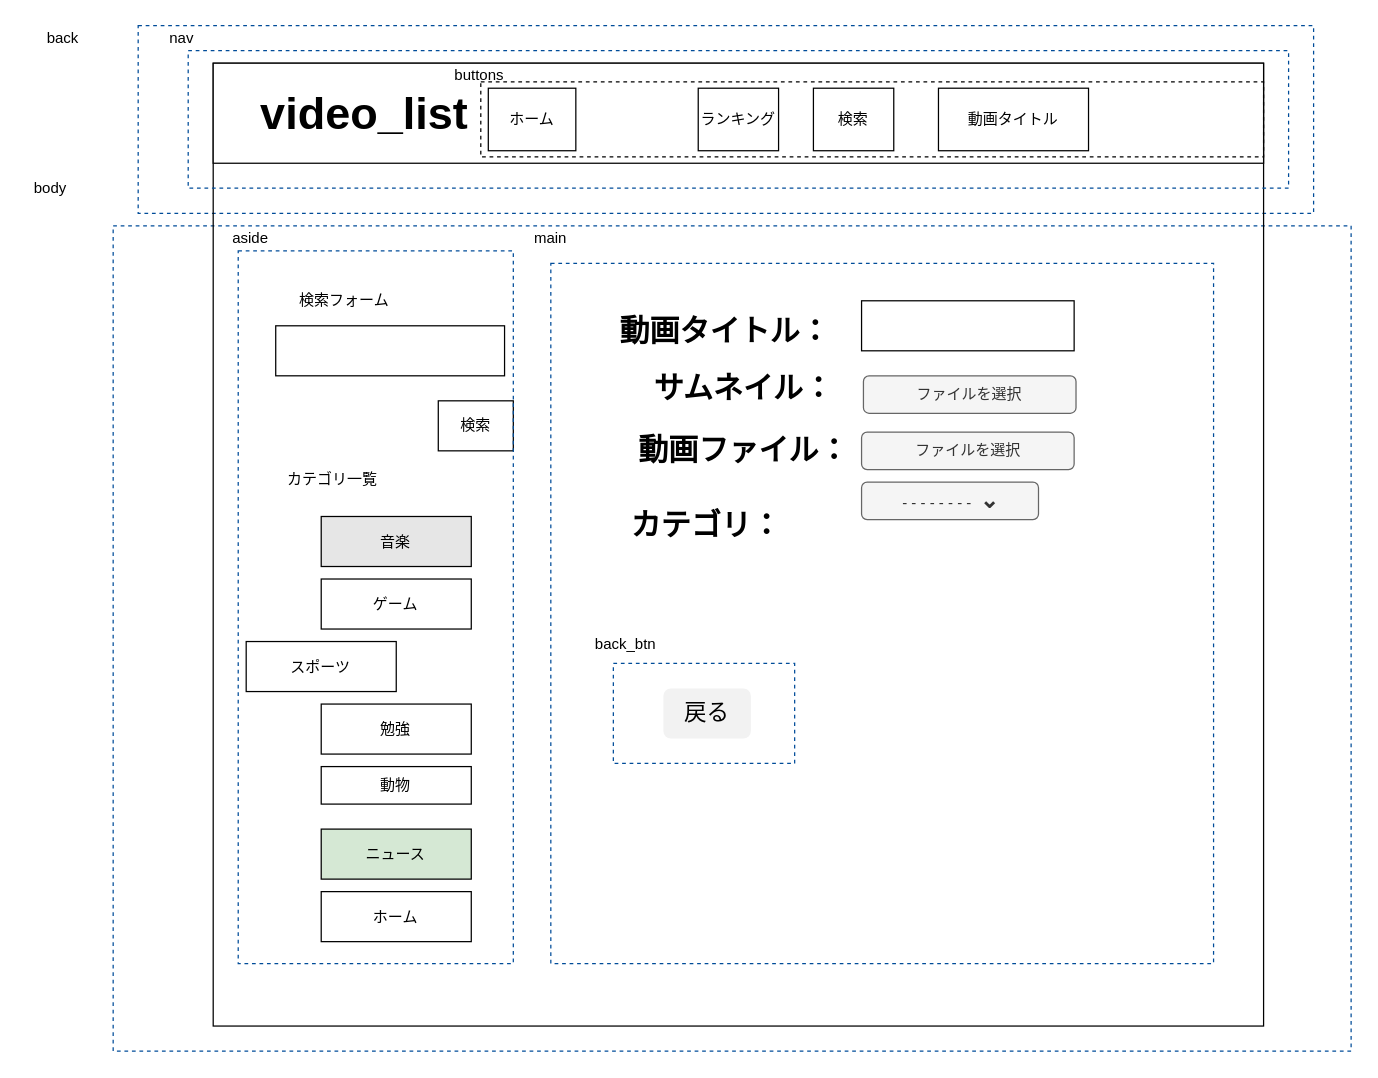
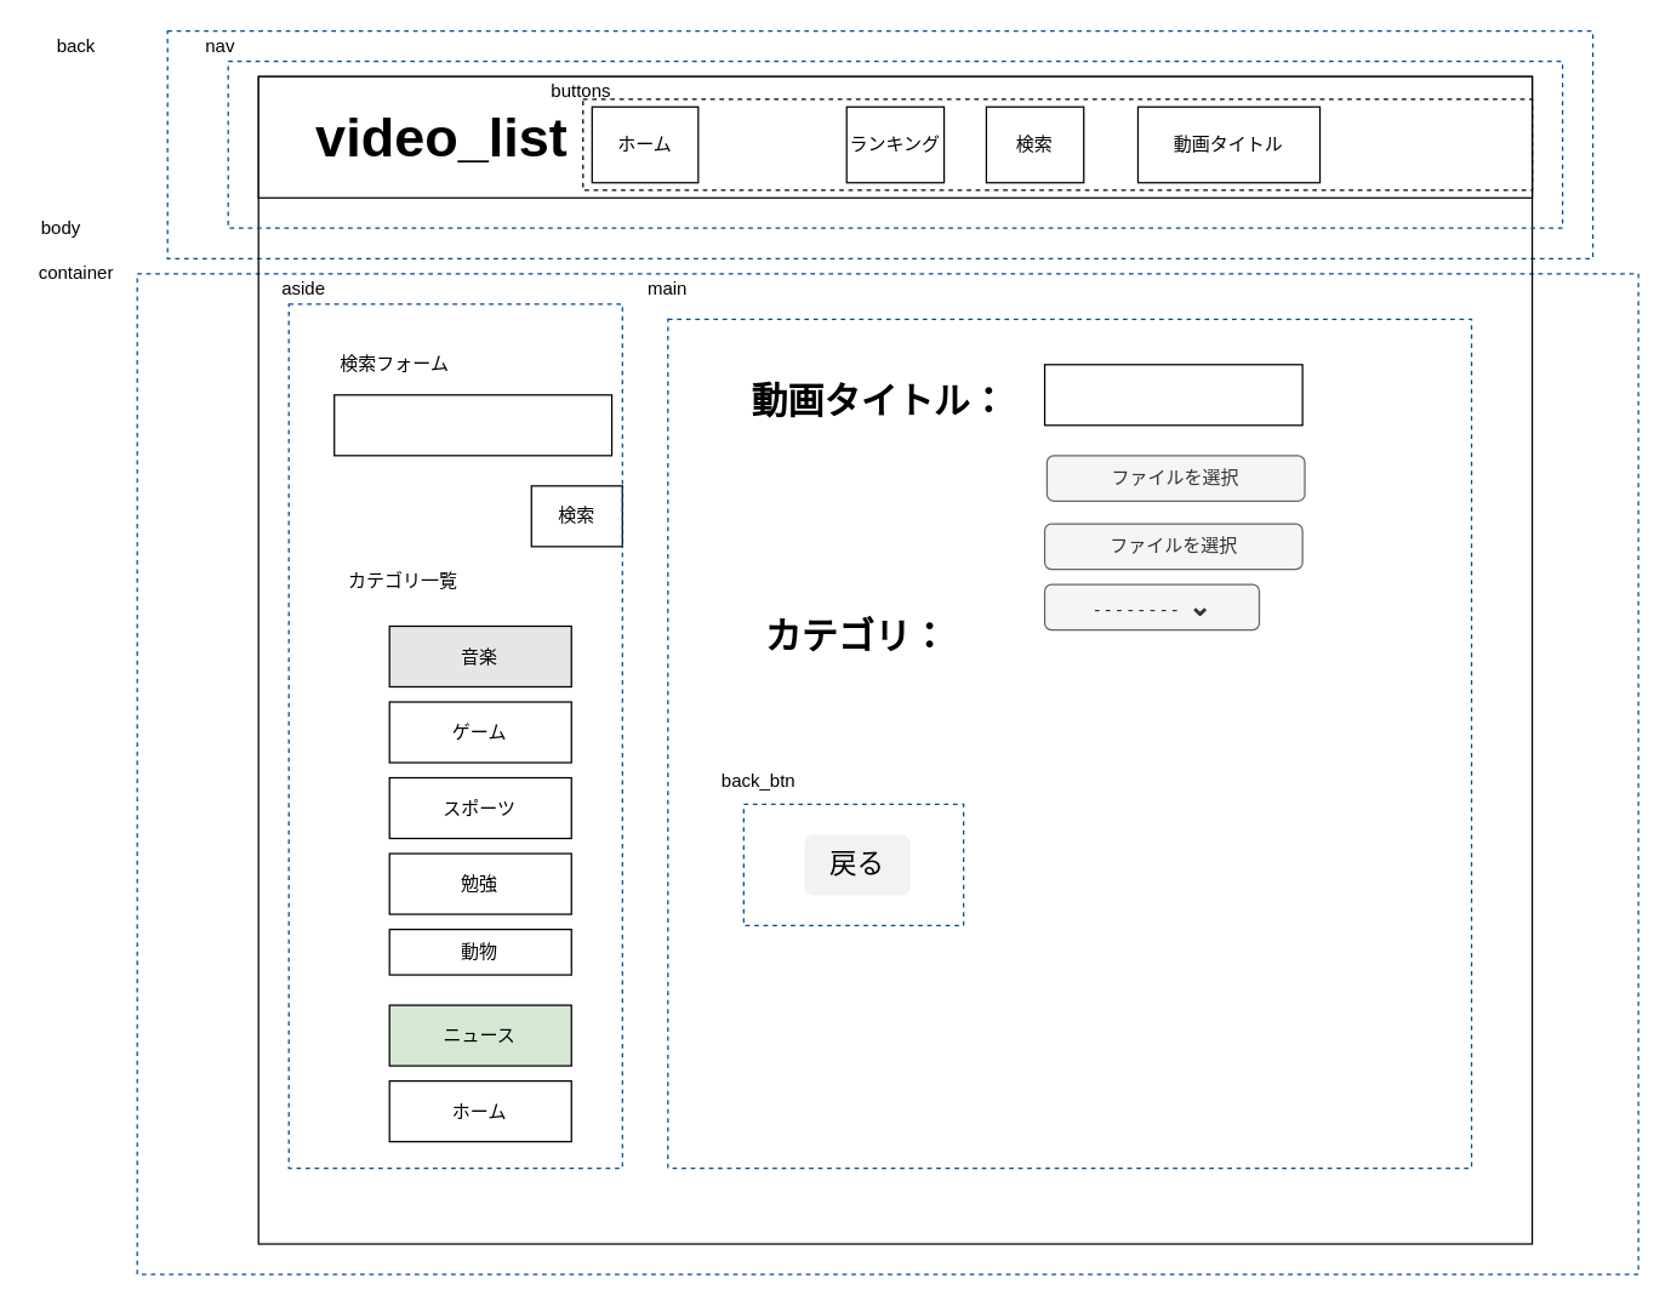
  <mxCell id="0" />
  <mxCell id="1" parent="0" />
  <mxCell id="2" value="" style="rounded=0;whiteSpace=wrap;html=1;fillColor=none;dashed=1;strokeColor=#004C99;" parent="1" vertex="1"><mxGeometry x="110" y="20" width="940" height="150" as="geometry" /></mxCell>
  <mxCell id="3" value="" style="rounded=0;whiteSpace=wrap;html=1;dashed=1;strokeColor=#004C99;fillColor=none;" parent="1" vertex="1"><mxGeometry x="90" y="180" width="990" height="660" as="geometry" /></mxCell>
  <mxCell id="4" value="" style="rounded=0;whiteSpace=wrap;html=1;fillColor=none;" parent="1" vertex="1"><mxGeometry x="170" y="50" width="840" height="770" as="geometry" /></mxCell>
  <mxCell id="5" value="&lt;font style=&quot;font-size: 36px&quot;&gt;&lt;b&gt;　video_list&lt;/b&gt;&lt;/font&gt;" style="rounded=0;whiteSpace=wrap;html=1;align=left;" parent="1" vertex="1"><mxGeometry x="170" y="50" width="840" height="80" as="geometry" /></mxCell>
  <mxCell id="6" value="動画タイトル" style="rounded=0;whiteSpace=wrap;html=1;" parent="1" vertex="1"><mxGeometry x="750" y="70" width="120" height="50" as="geometry" /></mxCell>
  <mxCell id="7" value="" style="rounded=0;whiteSpace=wrap;html=1;" parent="1" vertex="1"><mxGeometry x="220" y="260" width="183" height="40" as="geometry" /></mxCell>
- <mxCell id="8" value="検索フォーム" style="text;html=1;strokeColor=none;fillColor=none;align=center;verticalAlign=middle;whiteSpace=wrap;rounded=0;" parent="1" vertex="1"><mxGeometry x="235" y="230" width="80" height="20" as="geometry" /></mxCell>
+ <mxCell id="8" value="検索フォーム" style="text;html=1;strokeColor=none;fillColor=none;align=center;verticalAlign=middle;whiteSpace=wrap;rounded=0;" parent="1" vertex="1"><mxGeometry x="220" y="230" width="80" height="20" as="geometry" /></mxCell>
  <mxCell id="9" value="検索" style="rounded=0;whiteSpace=wrap;html=1;" parent="1" vertex="1"><mxGeometry x="350" y="320" width="60" height="40" as="geometry" /></mxCell>
  <mxCell id="10" value="" style="rounded=0;whiteSpace=wrap;html=1;fillColor=none;dashed=1;strokeColor=#004C99;" parent="1" vertex="1"><mxGeometry x="190" y="200" width="220" height="570" as="geometry" /></mxCell>
  <mxCell id="11" value="main" style="text;html=1;strokeColor=none;fillColor=none;align=center;verticalAlign=middle;whiteSpace=wrap;rounded=0;dashed=1;" parent="1" vertex="1"><mxGeometry x="420" y="180" width="40" height="20" as="geometry" /></mxCell>
  <mxCell id="12" value="aside" style="text;html=1;strokeColor=none;fillColor=none;align=center;verticalAlign=middle;whiteSpace=wrap;rounded=0;dashed=1;" parent="1" vertex="1"><mxGeometry x="180" y="180" width="40" height="20" as="geometry" /></mxCell>
  <mxCell id="13" value="back" style="text;html=1;strokeColor=none;fillColor=none;align=center;verticalAlign=middle;whiteSpace=wrap;rounded=0;dashed=1;" parent="1" vertex="1"><mxGeometry x="30" y="20" width="40" height="20" as="geometry" /></mxCell>
  <mxCell id="14" value="body" style="text;html=1;strokeColor=none;fillColor=none;align=center;verticalAlign=middle;whiteSpace=wrap;rounded=0;dashed=1;" parent="1" vertex="1"><mxGeometry x="20" y="140" width="40" height="20" as="geometry" /></mxCell>
  <mxCell id="15" value="ホーム" style="rounded=0;whiteSpace=wrap;html=1;" parent="1" vertex="1"><mxGeometry x="390" y="70" width="70" height="50" as="geometry" /></mxCell>
  <mxCell id="16" value="ランキング" style="rounded=0;whiteSpace=wrap;html=1;" parent="1" vertex="1"><mxGeometry x="557.88" y="70" width="64.25" height="50" as="geometry" /></mxCell>
  <mxCell id="17" value="検索" style="rounded=0;whiteSpace=wrap;html=1;" parent="1" vertex="1"><mxGeometry x="650" y="70" width="64.25" height="50" as="geometry" /></mxCell>
  <mxCell id="18" value="" style="rounded=0;whiteSpace=wrap;html=1;fillColor=none;dashed=1;strokeColor=#004C99;" parent="1" vertex="1"><mxGeometry x="150" y="40" width="880" height="110" as="geometry" /></mxCell>
  <mxCell id="19" value="nav" style="text;html=1;strokeColor=none;fillColor=none;align=center;verticalAlign=middle;whiteSpace=wrap;rounded=0;dashed=1;" parent="1" vertex="1"><mxGeometry x="60" y="20" width="170" height="20" as="geometry" /></mxCell>
  <mxCell id="20" value="" style="rounded=0;whiteSpace=wrap;html=1;dashed=1;strokeColor=#000000;fillColor=none;" parent="1" vertex="1"><mxGeometry x="384" y="65" width="626" height="60" as="geometry" /></mxCell>
  <mxCell id="21" value="buttons" style="text;html=1;strokeColor=none;fillColor=none;align=center;verticalAlign=middle;whiteSpace=wrap;rounded=0;dashed=1;" parent="1" vertex="1"><mxGeometry x="363" y="50" width="40" height="20" as="geometry" /></mxCell>
+ <mxCell id="22" value="container" style="text;html=1;strokeColor=none;fillColor=none;align=center;verticalAlign=middle;whiteSpace=wrap;rounded=0;dashed=1;" parent="1" vertex="1"><mxGeometry x="30" y="170" width="40" height="20" as="geometry" /></mxCell>
  <mxCell id="23" value="" style="rounded=0;whiteSpace=wrap;html=1;fillColor=none;dashed=1;strokeColor=#004C99;" parent="1" vertex="1"><mxGeometry x="440" y="210" width="530" height="560" as="geometry" /></mxCell>
  <mxCell id="24" value="&lt;font style=&quot;font-size: 24px&quot;&gt;&lt;b&gt;動画タイトル：&lt;/b&gt;&lt;/font&gt;" style="text;html=1;strokeColor=none;fillColor=none;align=center;verticalAlign=middle;whiteSpace=wrap;rounded=0;" parent="1" vertex="1"><mxGeometry x="485" y="255" width="188.5" height="20" as="geometry" /></mxCell>
- <mxCell id="25" value="&lt;font style=&quot;font-size: 24px&quot;&gt;&lt;b&gt;サムネイル：&lt;/b&gt;&lt;/font&gt;" style="text;html=1;strokeColor=none;fillColor=none;align=center;verticalAlign=middle;whiteSpace=wrap;rounded=0;" parent="1" vertex="1"><mxGeometry x="500" y="300" width="188.5" height="20" as="geometry" /></mxCell>
- <mxCell id="26" value="&lt;font style=&quot;font-size: 24px&quot;&gt;&lt;b&gt;動画ファイル：&lt;/b&gt;&lt;/font&gt;" style="text;html=1;strokeColor=none;fillColor=none;align=center;verticalAlign=middle;whiteSpace=wrap;rounded=0;" parent="1" vertex="1"><mxGeometry x="500" y="350" width="188.5" height="20" as="geometry" /></mxCell>
  <mxCell id="27" value="&lt;font style=&quot;font-size: 24px&quot;&gt;&lt;b&gt;カテゴリ：&lt;/b&gt;&lt;/font&gt;" style="text;html=1;strokeColor=none;fillColor=none;align=center;verticalAlign=middle;whiteSpace=wrap;rounded=0;" parent="1" vertex="1"><mxGeometry x="470" y="410" width="188.5" height="20" as="geometry" /></mxCell>
  <mxCell id="28" value="&lt;font style=&quot;font-size: 18px&quot;&gt;戻る&lt;/font&gt;" style="text;html=1;align=center;verticalAlign=middle;whiteSpace=wrap;rounded=1;fillColor=#F2F2F2;" parent="1" vertex="1"><mxGeometry x="530" y="550" width="70" height="40" as="geometry" /></mxCell>
  <mxCell id="29" value="" style="rounded=0;whiteSpace=wrap;html=1;strokeColor=#000000;fillColor=#FFFFFF;" parent="1" vertex="1"><mxGeometry x="688.5" y="240" width="170" height="40" as="geometry" /></mxCell>
  <mxCell id="30" value="ファイルを選択" style="text;html=1;strokeColor=#666666;fillColor=#f5f5f5;align=center;verticalAlign=middle;whiteSpace=wrap;rounded=1;fontColor=#333333;" parent="1" vertex="1"><mxGeometry x="690" y="300" width="170" height="30" as="geometry" /></mxCell>
  <mxCell id="31" value="ファイルを選択" style="text;html=1;strokeColor=#666666;fillColor=#f5f5f5;align=center;verticalAlign=middle;whiteSpace=wrap;rounded=1;fontColor=#333333;" parent="1" vertex="1"><mxGeometry x="688.5" y="345" width="170" height="30" as="geometry" /></mxCell>
  <mxCell id="32" value="- - - - - - - -&amp;nbsp; &lt;b&gt;&lt;font style=&quot;font-size: 18px&quot;&gt;⌄&lt;/font&gt;&lt;/b&gt;" style="text;html=1;strokeColor=#666666;fillColor=#f5f5f5;align=center;verticalAlign=middle;whiteSpace=wrap;rounded=1;fontColor=#333333;" parent="1" vertex="1"><mxGeometry x="688.5" y="385" width="141.5" height="30" as="geometry" /></mxCell>
  <mxCell id="33" value="" style="rounded=0;whiteSpace=wrap;html=1;dashed=1;strokeColor=#004C99;fillColor=none;" parent="1" vertex="1"><mxGeometry x="490" y="530" width="145" height="80" as="geometry" /></mxCell>
  <mxCell id="34" value="back_btn" style="text;html=1;strokeColor=none;fillColor=none;align=center;verticalAlign=middle;whiteSpace=wrap;rounded=0;dashed=1;" parent="1" vertex="1"><mxGeometry x="480" y="505" width="40" height="20" as="geometry" /></mxCell>
  <mxCell id="35" value="音楽" style="rounded=0;whiteSpace=wrap;html=1;fillColor=#e6e6e6;" vertex="1" parent="1"><mxGeometry x="256.38" y="412.5" width="120" height="40" as="geometry" /></mxCell>
  <mxCell id="36" value="ホーム" style="rounded=0;whiteSpace=wrap;html=1;" vertex="1" parent="1"><mxGeometry x="256.38" y="712.5" width="120" height="40" as="geometry" /></mxCell>
  <mxCell id="37" value="動物" style="rounded=0;whiteSpace=wrap;html=1;" vertex="1" parent="1"><mxGeometry x="256.38" y="612.5" width="120" height="30" as="geometry" /></mxCell>
  <mxCell id="38" value="ゲーム" style="rounded=0;whiteSpace=wrap;html=1;" vertex="1" parent="1"><mxGeometry x="256.38" y="462.5" width="120" height="40" as="geometry" /></mxCell>
- <mxCell id="39" value="スポーツ" style="rounded=0;whiteSpace=wrap;html=1;" vertex="1" parent="1"><mxGeometry x="196.38" y="512.5" width="120" height="40" as="geometry" /></mxCell>
+ <mxCell id="39" value="スポーツ" style="rounded=0;whiteSpace=wrap;html=1;" vertex="1" parent="1"><mxGeometry x="256.38" y="512.5" width="120" height="40" as="geometry" /></mxCell>
  <mxCell id="40" value="勉強" style="rounded=0;whiteSpace=wrap;html=1;" vertex="1" parent="1"><mxGeometry x="256.38" y="562.5" width="120" height="40" as="geometry" /></mxCell>
  <mxCell id="41" value="カテゴリ一覧" style="text;html=1;strokeColor=none;fillColor=none;align=center;verticalAlign=middle;whiteSpace=wrap;rounded=0;" vertex="1" parent="1"><mxGeometry x="223.63" y="372.5" width="82.75" height="20" as="geometry" /></mxCell>
  <mxCell id="42" value="ニュース" style="rounded=0;whiteSpace=wrap;html=1;fillColor=#d5e8d4;" vertex="1" parent="1"><mxGeometry x="256.38" y="662.5" width="120" height="40" as="geometry" /></mxCell>
